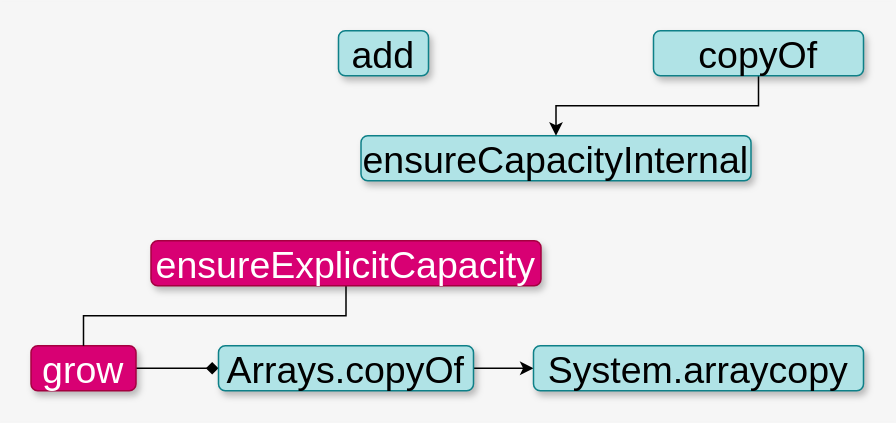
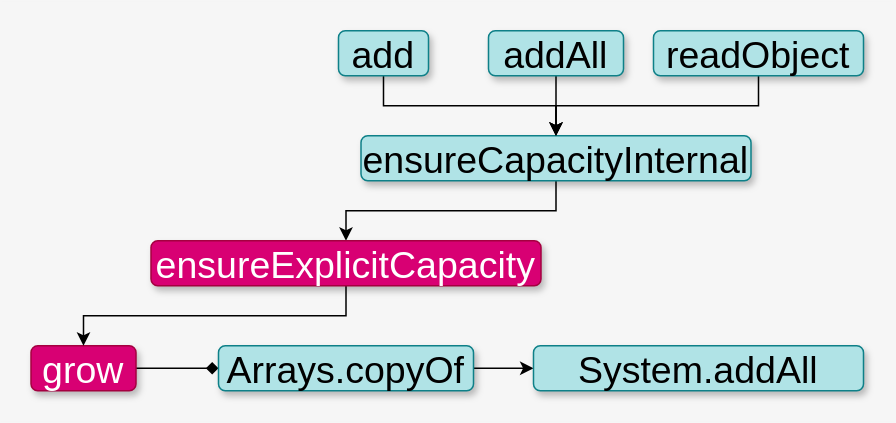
  <mxCell id="0" />
  <mxCell id="1" parent="0" />
+ <mxCell id="2" style="edgeStyle=orthogonalEdgeStyle;rounded=0;orthogonalLoop=1;jettySize=auto;html=1;exitX=0.5;exitY=1;exitDx=0;exitDy=0;fontSize=25;fontColor=#FFFFFF;" edge="1" parent="1" source="3" target="16"><mxGeometry relative="1" as="geometry" /></mxCell>
  <mxCell id="3" value="ensureCapacityInternal" style="text;html=1;strokeColor=#0e8088;align=center;verticalAlign=middle;whiteSpace=wrap;rounded=1;fontSize=25;fillColor=#b0e3e6;shadow=1;glass=0;" vertex="1" parent="1"><mxGeometry x="240" y="90" width="260" height="30" as="geometry" /></mxCell>
  <mxCell id="4" style="edgeStyle=orthogonalEdgeStyle;rounded=0;orthogonalLoop=1;jettySize=auto;html=1;exitX=1;exitY=0.5;exitDx=0;exitDy=0;fontSize=25;fontColor=#FFFFFF;endArrow=diamond;" edge="1" parent="1" source="5" target="7"><mxGeometry relative="1" as="geometry" /></mxCell>
  <mxCell id="5" value="grow" style="text;html=1;strokeColor=#A50040;fillColor=#d80073;align=center;verticalAlign=middle;whiteSpace=wrap;rounded=1;shadow=1;fontSize=25;glass=0;fontColor=#ffffff;" vertex="1" parent="1"><mxGeometry x="20" y="230" width="70" height="30" as="geometry" /></mxCell>
  <mxCell id="6" style="edgeStyle=orthogonalEdgeStyle;rounded=0;orthogonalLoop=1;jettySize=auto;html=1;exitX=1;exitY=0.5;exitDx=0;exitDy=0;fontSize=25;fontColor=#FFFFFF;" edge="1" parent="1" source="7"><mxGeometry relative="1" as="geometry"><mxPoint x="355" y="245" as="targetPoint" /></mxGeometry></mxCell>
  <mxCell id="7" value="Arrays.copyOf" style="text;html=1;strokeColor=#0e8088;fillColor=#b0e3e6;align=center;verticalAlign=middle;whiteSpace=wrap;rounded=1;shadow=1;fontSize=25;glass=0;" vertex="1" parent="1"><mxGeometry x="145" y="230" width="170" height="30" as="geometry" /></mxCell>
- <mxCell id="8" value="System.arraycopy" style="text;html=1;strokeColor=#0e8088;fillColor=#b0e3e6;align=center;verticalAlign=middle;whiteSpace=wrap;rounded=1;shadow=1;fontSize=25;glass=0;" vertex="1" parent="1"><mxGeometry x="355" y="230" width="220" height="30" as="geometry" /></mxCell>
+ <mxCell id="8" value="System.addAll" style="text;html=1;strokeColor=#0e8088;fillColor=#b0e3e6;align=center;verticalAlign=middle;whiteSpace=wrap;rounded=1;shadow=1;fontSize=25;glass=0;" vertex="1" parent="1"><mxGeometry x="355" y="230" width="220" height="30" as="geometry" /></mxCell>
+ <mxCell id="9" style="edgeStyle=orthogonalEdgeStyle;rounded=0;orthogonalLoop=1;jettySize=auto;html=1;exitX=0.5;exitY=1;exitDx=0;exitDy=0;fontSize=25;fontColor=#FFFFFF;" edge="1" parent="1" source="10" target="3"><mxGeometry relative="1" as="geometry" /></mxCell>
  <mxCell id="10" value="add" style="text;html=1;strokeColor=#0e8088;fillColor=#b0e3e6;align=center;verticalAlign=middle;whiteSpace=wrap;rounded=1;shadow=1;fontSize=25;glass=0;" vertex="1" parent="1"><mxGeometry x="225" y="20" width="60" height="30" as="geometry" /></mxCell>
+ <mxCell id="11" style="edgeStyle=orthogonalEdgeStyle;rounded=0;orthogonalLoop=1;jettySize=auto;html=1;exitX=0.5;exitY=1;exitDx=0;exitDy=0;fontSize=25;fontColor=#FFFFFF;" edge="1" parent="1" source="12" target="3"><mxGeometry relative="1" as="geometry" /></mxCell>
+ <mxCell id="12" value="addAll" style="text;html=1;strokeColor=#0e8088;fillColor=#b0e3e6;align=center;verticalAlign=middle;whiteSpace=wrap;rounded=1;shadow=1;fontSize=25;glass=0;" vertex="1" parent="1"><mxGeometry x="325" y="20" width="90" height="30" as="geometry" /></mxCell>
  <mxCell id="13" style="edgeStyle=orthogonalEdgeStyle;rounded=0;orthogonalLoop=1;jettySize=auto;html=1;exitX=0.5;exitY=1;exitDx=0;exitDy=0;fontSize=25;fontColor=#FFFFFF;" edge="1" parent="1" source="14" target="3"><mxGeometry relative="1" as="geometry" /></mxCell>
- <mxCell id="14" value="copyOf" style="text;html=1;strokeColor=#0e8088;fillColor=#b0e3e6;align=center;verticalAlign=middle;whiteSpace=wrap;rounded=1;shadow=1;fontSize=25;glass=0;" vertex="1" parent="1"><mxGeometry x="435" y="20" width="140" height="30" as="geometry" /></mxCell>
- <mxCell id="15" style="edgeStyle=orthogonalEdgeStyle;rounded=0;orthogonalLoop=1;jettySize=auto;html=1;exitX=0.5;exitY=1;exitDx=0;exitDy=0;entryX=0.5;entryY=0;entryDx=0;entryDy=0;fontSize=25;fontColor=#FFFFFF;endArrow=none;" edge="1" parent="1" source="16" target="5"><mxGeometry relative="1" as="geometry" /></mxCell>
+ <mxCell id="14" value="readObject" style="text;html=1;strokeColor=#0e8088;fillColor=#b0e3e6;align=center;verticalAlign=middle;whiteSpace=wrap;rounded=1;shadow=1;fontSize=25;glass=0;" vertex="1" parent="1"><mxGeometry x="435" y="20" width="140" height="30" as="geometry" /></mxCell>
+ <mxCell id="15" style="edgeStyle=orthogonalEdgeStyle;rounded=0;orthogonalLoop=1;jettySize=auto;html=1;exitX=0.5;exitY=1;exitDx=0;exitDy=0;entryX=0.5;entryY=0;entryDx=0;entryDy=0;fontSize=25;fontColor=#FFFFFF;" edge="1" parent="1" source="16" target="5"><mxGeometry relative="1" as="geometry" /></mxCell>
  <mxCell id="16" value="ensureExplicitCapacity" style="text;html=1;strokeColor=#A50040;align=center;verticalAlign=middle;whiteSpace=wrap;rounded=1;fontSize=25;fillColor=#d80073;shadow=1;glass=0;fontColor=#ffffff;" vertex="1" parent="1"><mxGeometry x="100" y="160" width="260" height="30" as="geometry" /></mxCell>
